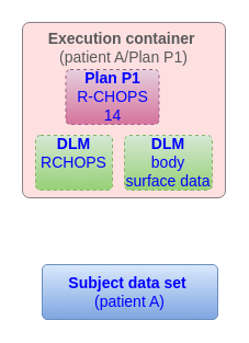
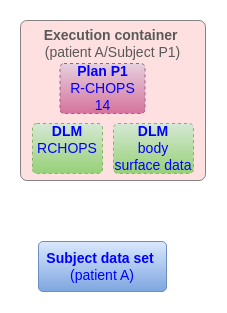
  <mxCell id="0" />
  <mxCell id="1" parent="0" />
- <mxCell id="2" value="&lt;span style=&quot;font-size: 14px&quot;&gt;&lt;span&gt;Execution container&lt;/span&gt;&lt;span style=&quot;font-weight: normal&quot;&gt;&amp;nbsp;&lt;br&gt;(patient A/Plan P1)&lt;/span&gt;&lt;br&gt;&lt;/span&gt;" style="rounded=1;whiteSpace=wrap;html=1;fillColor=#ffcccc;fontSize=14;arcSize=4;verticalAlign=top;strokeWidth=1;strokeColor=#36393d;fontStyle=1;opacity=60;fontColor=#595959;" vertex="1" parent="1"><mxGeometry x="20" y="20" width="185" height="160" as="geometry" /></mxCell>
+ <mxCell id="2" value="&lt;span style=&quot;font-size: 14px&quot;&gt;&lt;span&gt;Execution container&lt;/span&gt;&lt;span style=&quot;font-weight: normal&quot;&gt;&amp;nbsp;&lt;br&gt;(patient A/Subject P1)&lt;/span&gt;&lt;br&gt;&lt;/span&gt;" style="rounded=1;whiteSpace=wrap;html=1;fillColor=#ffcccc;fontSize=14;arcSize=4;verticalAlign=top;strokeWidth=1;strokeColor=#36393d;fontStyle=1;opacity=60;fontColor=#595959;" vertex="1" parent="1"><mxGeometry x="20" y="20" width="185" height="160" as="geometry" /></mxCell>
  <mxCell id="3" value="&lt;span style=&quot;font-size: 14px&quot;&gt;&lt;span&gt;&lt;b&gt;Plan P1&lt;br&gt;&lt;/b&gt;&lt;/span&gt;&lt;/span&gt;R-CHOPS 14&lt;span style=&quot;font-size: 14px&quot;&gt;&lt;br&gt;&lt;/span&gt;" style="rounded=1;whiteSpace=wrap;html=1;strokeColor=#996185;fillColor=#e6d0de;fontSize=14;arcSize=8;gradientColor=#d5739d;dashed=1;fontColor=#0000FF;fontStyle=0" vertex="1" parent="1"><mxGeometry x="59.5" y="63" width="85" height="50" as="geometry" /></mxCell>
  <mxCell id="4" value="&lt;span style=&quot;font-size: 14px&quot;&gt;&lt;b&gt;DLM &lt;/b&gt;RCHOPS&lt;br&gt;&lt;br&gt;&lt;/span&gt;" style="rounded=1;whiteSpace=wrap;html=1;strokeColor=#82b366;fillColor=#d5e8d4;fontSize=14;arcSize=9;gradientColor=#97d077;dashed=1;fontColor=#0000FF;fontStyle=0" vertex="1" parent="1"><mxGeometry x="32" y="123" width="70" height="50" as="geometry" /></mxCell>
  <mxCell id="5" value="&lt;span style=&quot;font-size: 14px&quot;&gt;&lt;span&gt;&lt;b&gt;DLM &lt;/b&gt;&lt;br&gt;body surface data&lt;/span&gt;&lt;br&gt;&lt;/span&gt;" style="rounded=1;whiteSpace=wrap;html=1;strokeColor=#82b366;fillColor=#d5e8d4;fontSize=14;arcSize=9;gradientColor=#97d077;dashed=1;fontColor=#0000FF;fontStyle=0" vertex="1" parent="1"><mxGeometry x="113" y="123" width="80" height="50" as="geometry" /></mxCell>
- <mxCell id="6" value="&lt;span style=&quot;font-size: 14px&quot;&gt;&lt;span&gt;&lt;b&gt;Subject data set&amp;nbsp;&lt;/b&gt;&lt;br&gt;(patient A)&lt;/span&gt;&lt;br&gt;&lt;/span&gt;" style="rounded=1;whiteSpace=wrap;html=1;strokeColor=#6c8ebf;fillColor=#dae8fc;fontSize=14;arcSize=9;fontStyle=0;gradientColor=#7ea6e0;fontColor=#0000FF;" vertex="1" parent="1"><mxGeometry x="38" y="241" width="160" height="50" as="geometry" /></mxCell>
+ <mxCell id="6" value="&lt;span style=&quot;font-size: 14px&quot;&gt;&lt;span&gt;&lt;b&gt;Subject data set&amp;nbsp;&lt;/b&gt;&lt;br&gt;(patient A)&lt;/span&gt;&lt;br&gt;&lt;/span&gt;" style="rounded=1;whiteSpace=wrap;html=1;strokeColor=#6c8ebf;fillColor=#dae8fc;fontSize=14;arcSize=9;fontStyle=0;gradientColor=#7ea6e0;fontColor=#0000FF;" vertex="1" parent="1"><mxGeometry x="38" y="241" width="128" height="50" as="geometry" /></mxCell>
